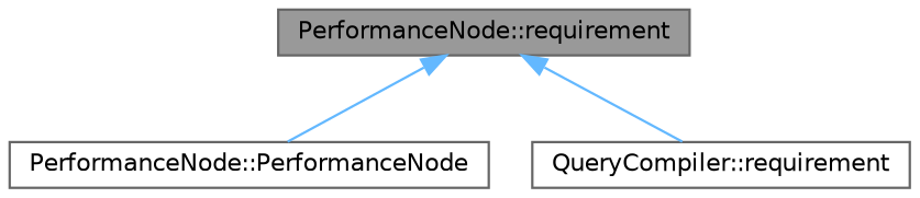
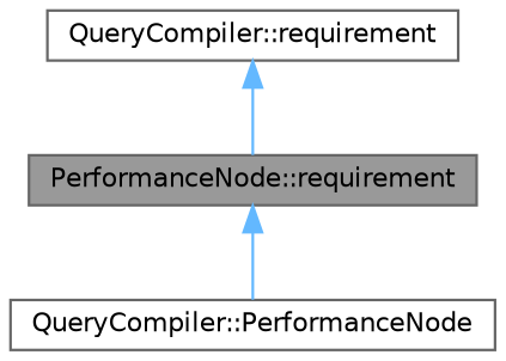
  digraph {
    rankdir=TB
    node [color=grey40 fillcolor=white fontname=Helvetica fontsize=10 shape=box style=filled]
    edge [color=steelblue1 dir=back fontname=Helvetica fontsize=10 labelfontname=Helvetica labelfontsize=10 style=solid]
    n1 [color=gray40 fillcolor=grey60 fontcolor=black height=0.2 label="PerformanceNode::requirement" width=0.4]
-   n2 [height=0.2 label="PerformanceNode::PerformanceNode" width=0.4]
+   n2 [height=0.2 label="QueryCompiler::PerformanceNode" width=0.4]
    n3 [height=0.2 label="QueryCompiler::requirement" width=0.4]
    n1 -> n2
-   n1 -> n3
+   n3 -> n1
  }
